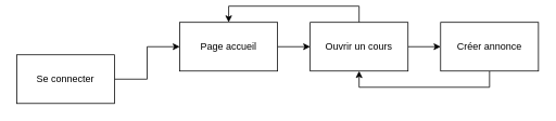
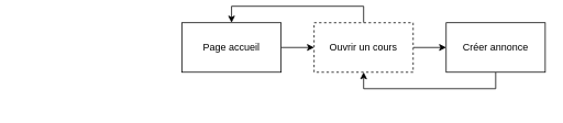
  <mxCell id="0" />
  <mxCell id="1" parent="0" />
  <mxCell id="2" style="edgeStyle=orthogonalEdgeStyle;rounded=0;orthogonalLoop=1;jettySize=auto;html=1;exitX=1;exitY=0.5;exitDx=0;exitDy=0;entryX=0;entryY=0.5;entryDx=0;entryDy=0;" edge="1" parent="1" source="3" target="8"><mxGeometry relative="1" as="geometry" /></mxCell>
  <mxCell id="3" value="Page accueil" style="rounded=0;whiteSpace=wrap;html=1;" vertex="1" parent="1"><mxGeometry x="220" y="20" width="120" height="60" as="geometry" /></mxCell>
- <mxCell id="4" style="edgeStyle=orthogonalEdgeStyle;rounded=0;orthogonalLoop=1;jettySize=auto;html=1;exitX=1;exitY=0.5;exitDx=0;exitDy=0;entryX=0;entryY=0.5;entryDx=0;entryDy=0;" edge="1" parent="1" source="5" target="3"><mxGeometry relative="1" as="geometry" /></mxCell>
- <mxCell id="5" value="Se connecter" style="rounded=0;whiteSpace=wrap;html=1;" vertex="1" parent="1"><mxGeometry x="20" y="60" width="120" height="60" as="geometry" /></mxCell>
  <mxCell id="6" style="edgeStyle=orthogonalEdgeStyle;rounded=0;orthogonalLoop=1;jettySize=auto;html=1;exitX=1;exitY=0.5;exitDx=0;exitDy=0;entryX=0;entryY=0.5;entryDx=0;entryDy=0;" edge="1" parent="1" source="8" target="10"><mxGeometry relative="1" as="geometry" /></mxCell>
  <mxCell id="7" style="edgeStyle=orthogonalEdgeStyle;rounded=0;orthogonalLoop=1;jettySize=auto;html=1;exitX=0.5;exitY=0;exitDx=0;exitDy=0;entryX=0.5;entryY=0;entryDx=0;entryDy=0;" edge="1" parent="1" source="8" target="3"><mxGeometry relative="1" as="geometry" /></mxCell>
- <mxCell id="8" value="Ouvrir un cours" style="rounded=0;whiteSpace=wrap;html=1;" vertex="1" parent="1"><mxGeometry x="380" y="20" width="120" height="60" as="geometry" /></mxCell>
+ <mxCell id="8" value="Ouvrir un cours" style="rounded=0;whiteSpace=wrap;html=1;dashed=1;" vertex="1" parent="1"><mxGeometry x="380" y="20" width="120" height="60" as="geometry" /></mxCell>
  <mxCell id="9" style="edgeStyle=orthogonalEdgeStyle;rounded=0;orthogonalLoop=1;jettySize=auto;html=1;exitX=0.5;exitY=1;exitDx=0;exitDy=0;entryX=0.5;entryY=1;entryDx=0;entryDy=0;" edge="1" parent="1" source="10" target="8"><mxGeometry relative="1" as="geometry" /></mxCell>
  <mxCell id="10" value="Créer annonce" style="rounded=0;whiteSpace=wrap;html=1;" vertex="1" parent="1"><mxGeometry x="540" y="20" width="120" height="60" as="geometry" /></mxCell>
